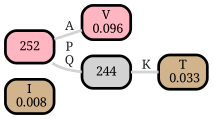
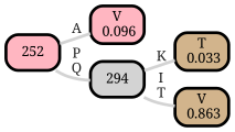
  graph {
    fontname="Noto Serif"
    rankdir=LR
    ranksep="0 equally"
    splines=straight
    node [color=black fillcolor=tan fontcolor=black fontname="Noto Serif" penwidth=3 shape=box style="filled, rounded"]
    edge [color=lightgray fontcolor=grey14 fontname="Noto Serif" fontweight=bold penwidth=3]
-   n1 [label="I\n 0.008"]
    n2 [fillcolor=lightpink label=252]
    n3 [fillcolor=lightpink label="V\n 0.096"]
-   n4 [fillcolor=lightgrey label=244]
+   n4 [fillcolor=lightgrey label=294]
    n5 [label="T\n 0.033"]
+   n6 [label="V\n 0.863"]
    subgraph sub_1 {
      rank=same
    }
    n2 -- n3 [label=" A"]
    n2 -- n4 [label=" P\n Q"]
    n4 -- n5 [label=" K"]
+   n4 -- n6 [label=" I\n T"]
  }
